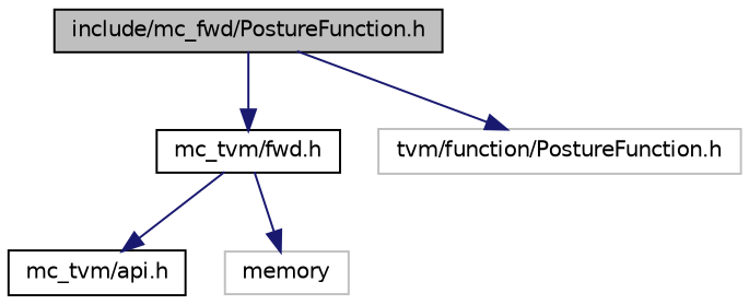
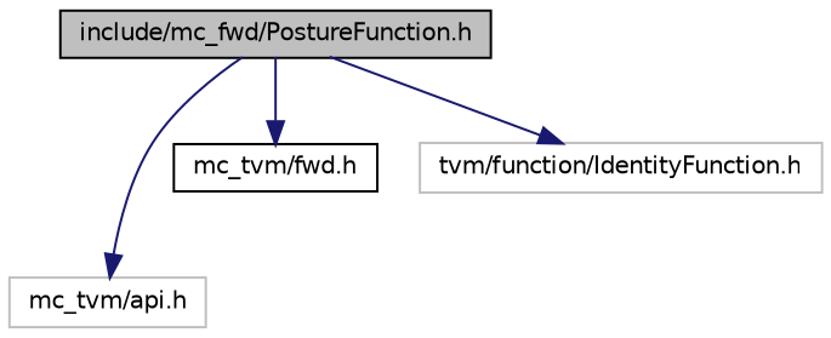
  digraph {
    node [color=black fillcolor=white fontname=Helvetica fontsize=10 shape=record style=filled]
    edge [color=midnightblue fontname=Helvetica fontsize=10 labelfontname=Helvetica labelfontsize=10 style=solid]
    n1 [fillcolor=grey75 fontcolor=black height=0.2 label="include/mc_fwd/PostureFunction.h" width=0.4]
-   n2 [height=0.2 label="mc_tvm/api.h" width=0.4]
+   n2 [color=grey75 height=0.2 label="mc_tvm/api.h" width=0.4]
    n3 [height=0.2 label="mc_tvm/fwd.h" width=0.4]
-   n4 [color=grey75 height=0.2 label="tvm/function/PostureFunction.h" width=0.4]
-   n5 [color=grey75 height=0.2 label=memory width=0.4]
-   n3 -> n2
+   n4 [color=grey75 height=0.2 label="tvm/function/IdentityFunction.h" width=0.4]
+   n1 -> n2
    n1 -> n3
    n1 -> n4
-   n3 -> n5
  }
